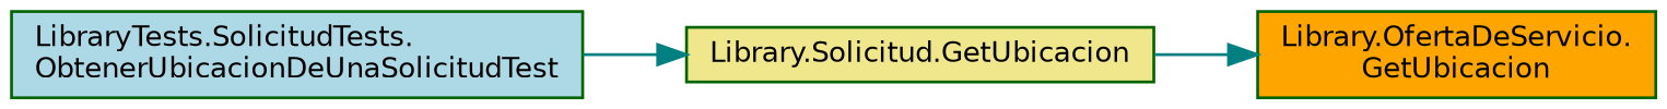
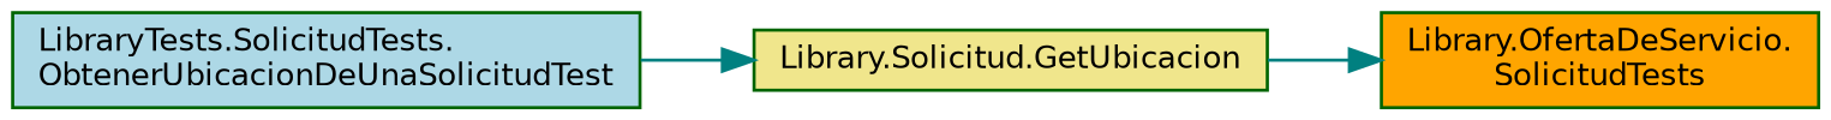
  digraph {
    rankdir=LR
    node [color=darkgreen fontname=Helvetica fontsize=10 shape=box style=filled]
    edge [color=teal fontname=Helvetica fontsize=10 labelfontname=Helvetica labelfontsize=10 style=solid]
    n1 [fillcolor=lightblue fontcolor=black height=0.2 label="LibraryTests.SolicitudTests.\lObtenerUbicacionDeUnaSolicitudTest" width=0.4]
    n2 [fillcolor=khaki height=0.2 label="Library.Solicitud.GetUbicacion" width=0.4]
-   n3 [fillcolor=orange height=0.2 label="Library.OfertaDeServicio.\lGetUbicacion" width=0.4]
+   n3 [fillcolor=orange height=0.2 label="Library.OfertaDeServicio.\lSolicitudTests" width=0.4]
    n1 -> n2
    n2 -> n3
  }
